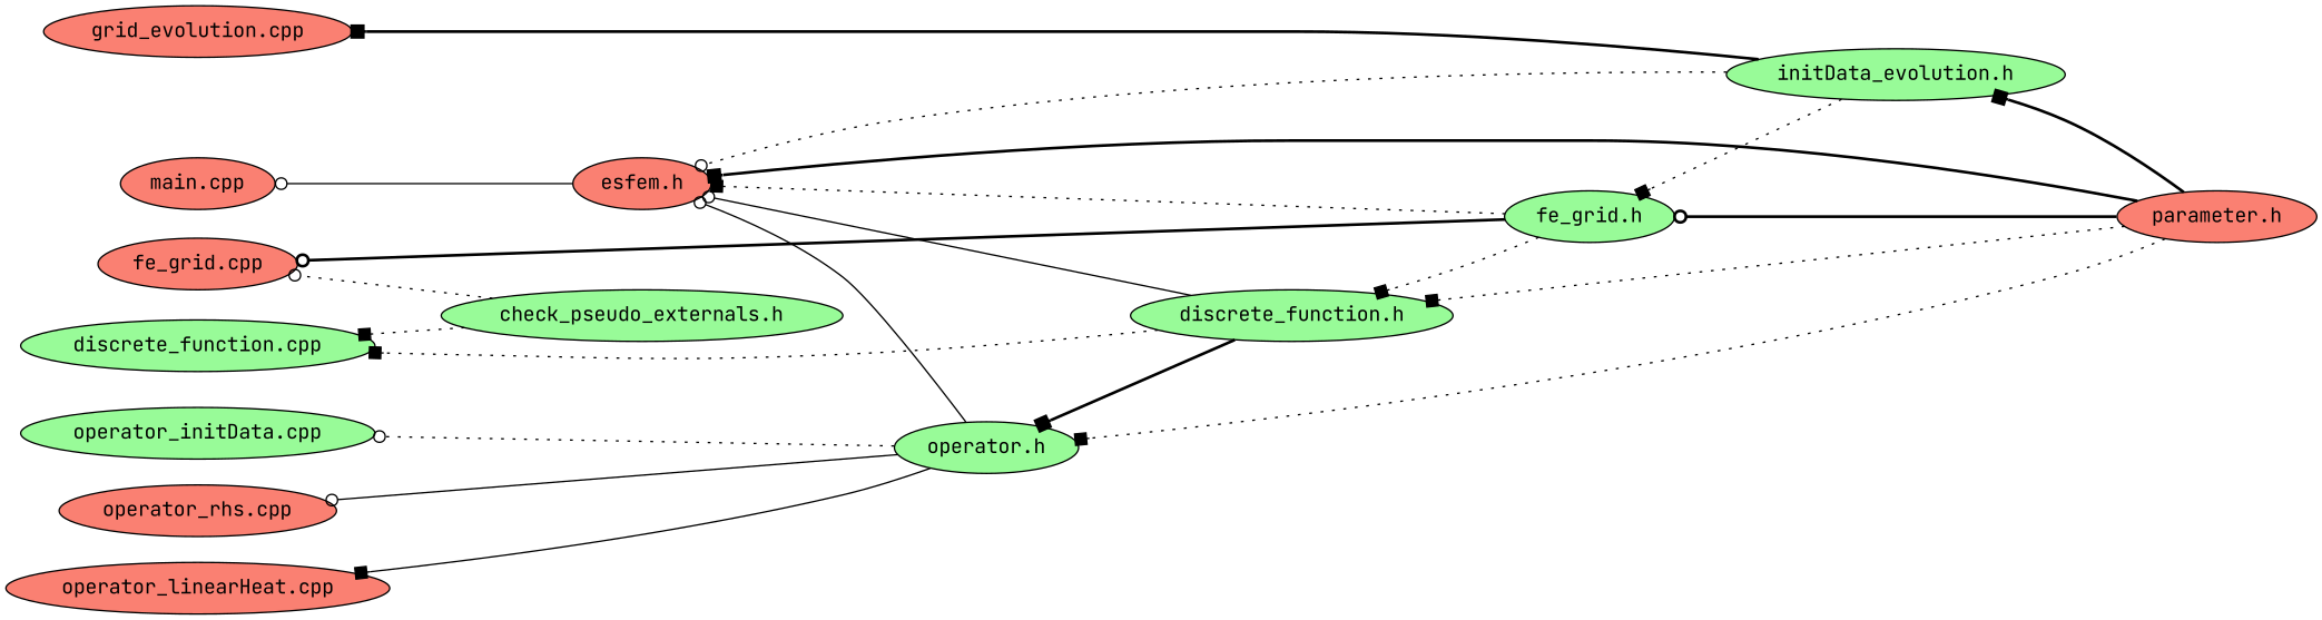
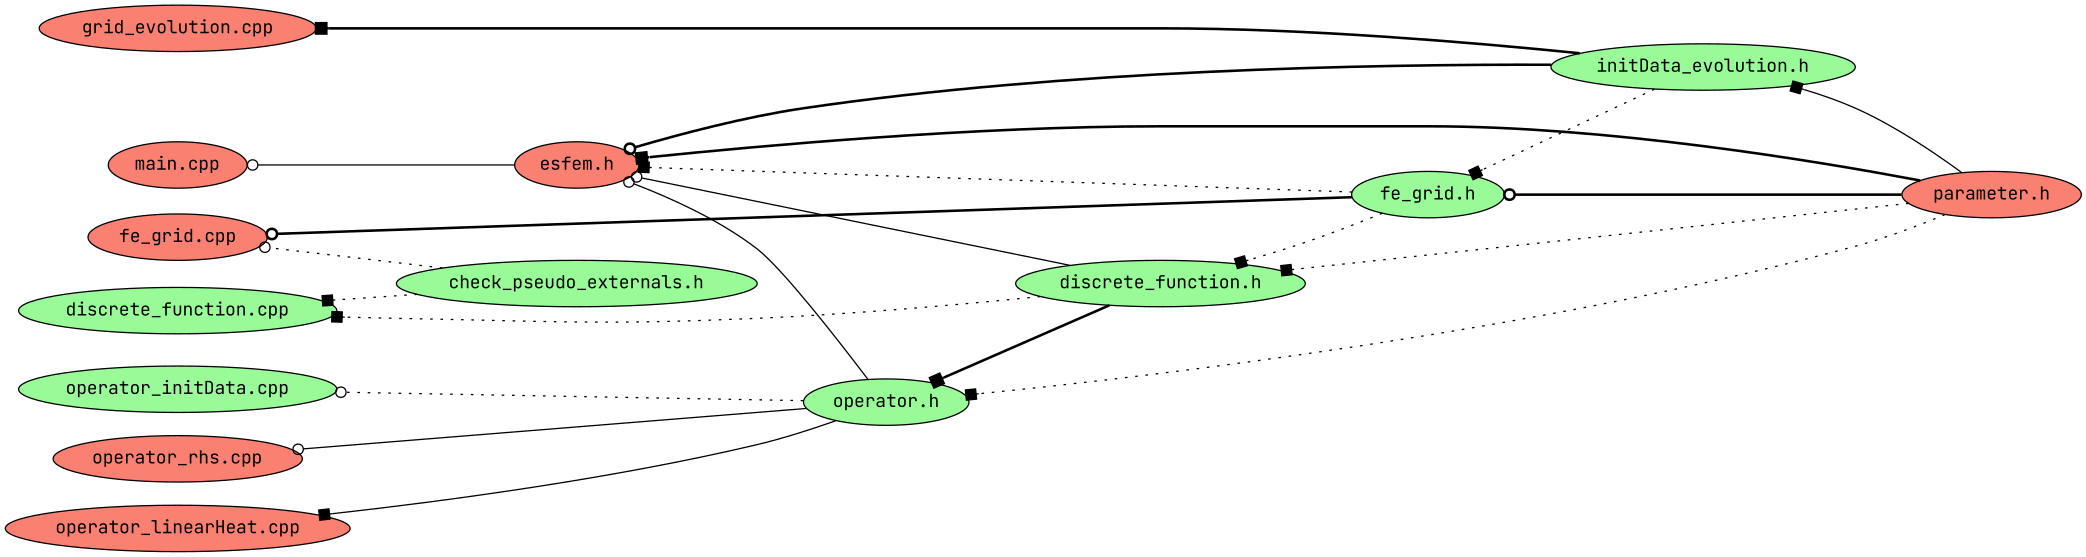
  digraph {
    fontname="JetBrains Mono"
    rankdir=RL
    node [fillcolor=salmon fontname="JetBrains Mono" style=filled]
    edge [arrowhead=box fontname="JetBrains Mono" style=dotted]
    "main.cpp"
    "grid_evolution.cpp"
    "fe_grid.cpp"
    "discrete_function.cpp" [fillcolor=palegreen]
    "operator_initData.cpp" [fillcolor=palegreen]
    "operator_rhs.cpp"
    "operator_linearHeat.cpp"
    "esfem.h"
    "parameter.h"
    n10 [fillcolor=palegreen label="initData_evolution.h"]
    "fe_grid.h" [fillcolor=palegreen]
    "discrete_function.h" [fillcolor=palegreen]
    "operator.h" [fillcolor=palegreen]
    "check_pseudo_externals.h" [fillcolor=palegreen]
    subgraph sub_1 {
      rank=same
      "main.cpp"
      "grid_evolution.cpp"
      "fe_grid.cpp"
      "discrete_function.cpp"
      "operator_initData.cpp"
      "operator_rhs.cpp"
      "operator_linearHeat.cpp"
    }
    "esfem.h" -> "main.cpp" [arrowhead=odot style=solid]
    "parameter.h" -> "esfem.h" [style=bold]
-   "parameter.h" -> n10 [style=bold]
+   "parameter.h" -> n10 [style=solid]
    "parameter.h" -> "fe_grid.h" [arrowhead=odot style=bold]
    "parameter.h" -> "discrete_function.h"
    "parameter.h" -> "operator.h"
    n10 -> "grid_evolution.cpp" [style=bold]
-   n10 -> "esfem.h" [arrowhead=odot]
+   n10 -> "esfem.h" [arrowhead=odot style=bold]
    n10 -> "fe_grid.h"
    "fe_grid.h" -> "fe_grid.cpp" [arrowhead=odot style=bold]
    "fe_grid.h" -> "esfem.h"
    "fe_grid.h" -> "discrete_function.h"
    "discrete_function.h" -> "discrete_function.cpp"
    "discrete_function.h" -> "esfem.h" [arrowhead=odot style=solid]
    "discrete_function.h" -> "operator.h" [style=bold]
    "operator.h" -> "operator_initData.cpp" [arrowhead=odot]
    "operator.h" -> "operator_rhs.cpp" [arrowhead=odot style=solid]
    "operator.h" -> "operator_linearHeat.cpp" [style=solid]
    "operator.h" -> "esfem.h" [arrowhead=odot style=solid]
    "check_pseudo_externals.h" -> "fe_grid.cpp" [arrowhead=odot]
    "check_pseudo_externals.h" -> "discrete_function.cpp"
  }
